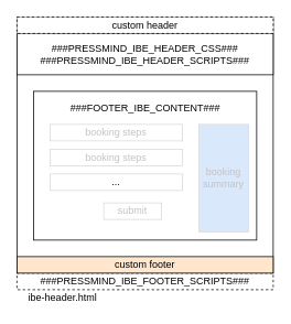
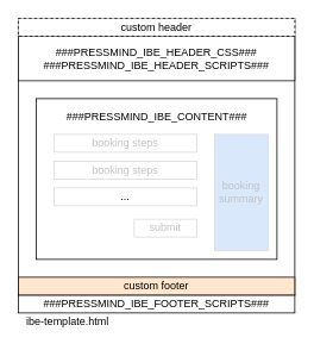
  <mxCell id="0" />
  <mxCell id="1" parent="0" />
  <mxCell id="2" value="" style="rounded=0;whiteSpace=wrap;html=1;" vertex="1" parent="1"><mxGeometry x="20" y="20" width="310" height="310" as="geometry" /></mxCell>
  <mxCell id="3" value="&lt;div&gt;&lt;span style=&quot;font-size: 12px&quot;&gt;###PRESSMIND_IBE_HEADER_CSS###&lt;/span&gt;&lt;/div&gt;&lt;div&gt;&lt;span style=&quot;font-size: 12px&quot;&gt;###PRESSMIND_IBE_HEADER_SCRIPTS###&lt;/span&gt;&lt;/div&gt;" style="rounded=0;whiteSpace=wrap;html=1;" vertex="1" parent="1"><mxGeometry x="20" y="40" width="310" height="50" as="geometry" /></mxCell>
- <mxCell id="4" value="###PRESSMIND_IBE_FOOTER_SCRIPTS###" style="rounded=0;whiteSpace=wrap;html=1;dashed=1;" vertex="1" parent="1"><mxGeometry x="20" y="330" width="310" height="20" as="geometry" /></mxCell>
+ <mxCell id="4" value="###PRESSMIND_IBE_FOOTER_SCRIPTS###" style="rounded=0;whiteSpace=wrap;html=1;" vertex="1" parent="1"><mxGeometry x="20" y="330" width="310" height="20" as="geometry" /></mxCell>
  <mxCell id="5" value="" style="rounded=0;whiteSpace=wrap;html=1;" vertex="1" parent="1"><mxGeometry x="40" y="110" width="270" height="180" as="geometry" /></mxCell>
- <mxCell id="6" value="###FOOTER_IBE_CONTENT###" style="text;html=1;align=center;verticalAlign=middle;resizable=0;points=[];autosize=1;" vertex="1" parent="1"><mxGeometry x="65" y="120" width="220" height="20" as="geometry" /></mxCell>
- <mxCell id="7" value="ibe-header.html" style="text;html=1;align=center;verticalAlign=middle;resizable=0;points=[];autosize=1;" vertex="1" parent="1"><mxGeometry x="20" y="350" width="110" height="20" as="geometry" /></mxCell>
+ <mxCell id="6" value="###PRESSMIND_IBE_CONTENT###" style="text;html=1;align=center;verticalAlign=middle;resizable=0;points=[];autosize=1;" vertex="1" parent="1"><mxGeometry x="65" y="120" width="220" height="20" as="geometry" /></mxCell>
+ <mxCell id="7" value="ibe-template.html" style="text;html=1;align=center;verticalAlign=middle;resizable=0;points=[];autosize=1;" vertex="1" parent="1"><mxGeometry x="20" y="350" width="110" height="20" as="geometry" /></mxCell>
  <mxCell id="8" value="&lt;span&gt;booking summary&lt;/span&gt;" style="rounded=0;whiteSpace=wrap;html=1;strokeColor=#D9D9D9;fontColor=#C2C2C2;fillColor=#dae8fc;" vertex="1" parent="1"><mxGeometry x="240" y="150" width="60" height="130" as="geometry" /></mxCell>
  <mxCell id="9" value="custom footer" style="rounded=0;whiteSpace=wrap;html=1;fillColor=#ffe6cc;" vertex="1" parent="1"><mxGeometry x="20" y="310" width="310" height="20" as="geometry" /></mxCell>
  <mxCell id="10" value="custom header" style="rounded=0;whiteSpace=wrap;html=1;dashed=1;" vertex="1" parent="1"><mxGeometry x="20" y="20" width="310" height="20" as="geometry" /></mxCell>
  <mxCell id="11" value="booking steps" style="rounded=0;whiteSpace=wrap;html=1;strokeColor=#D9D9D9;fontColor=#C2C2C2;" vertex="1" parent="1"><mxGeometry x="60" y="150" width="160" height="20" as="geometry" /></mxCell>
- <mxCell id="12" value="submit" style="rounded=0;whiteSpace=wrap;html=1;strokeColor=#D9D9D9;fontColor=#C2C2C2;" vertex="1" parent="1"><mxGeometry x="125" y="245" width="70" height="20" as="geometry" /></mxCell>
+ <mxCell id="12" value="submit" style="rounded=0;whiteSpace=wrap;html=1;strokeColor=#D9D9D9;fontColor=#C2C2C2;" vertex="1" parent="1"><mxGeometry x="150" y="245" width="70" height="20" as="geometry" /></mxCell>
  <mxCell id="13" value="booking steps" style="rounded=0;whiteSpace=wrap;html=1;strokeColor=#D9D9D9;fontColor=#C2C2C2;" vertex="1" parent="1"><mxGeometry x="60" y="180" width="160" height="20" as="geometry" /></mxCell>
  <mxCell id="14" value="..." style="rounded=0;whiteSpace=wrap;html=1;strokeColor=#D9D9D9;" vertex="1" parent="1"><mxGeometry x="60" y="210" width="160" height="20" as="geometry" /></mxCell>
